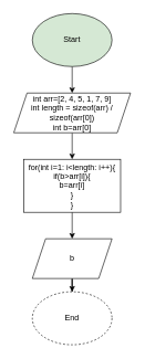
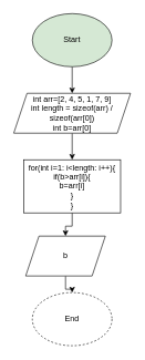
  <mxCell id="0" />
  <mxCell id="1" parent="0" />
  <mxCell id="2" style="edgeStyle=orthogonalEdgeStyle;rounded=0;orthogonalLoop=1;jettySize=auto;html=1;entryX=0.5;entryY=0;entryDx=0;entryDy=0;" edge="1" parent="1" source="3" target="5"><mxGeometry relative="1" as="geometry" /></mxCell>
  <mxCell id="3" value="Start" style="ellipse;whiteSpace=wrap;html=1;fillColor=#d5e8d4;" vertex="1" parent="1"><mxGeometry x="48" y="20" width="120" height="80" as="geometry" /></mxCell>
  <mxCell id="4" style="edgeStyle=orthogonalEdgeStyle;rounded=0;orthogonalLoop=1;jettySize=auto;html=1;entryX=0.5;entryY=0;entryDx=0;entryDy=0;" edge="1" parent="1" source="5" target="7"><mxGeometry relative="1" as="geometry" /></mxCell>
  <mxCell id="5" value="int arr=[2, 4, 5, 1, 7, 9]&lt;div&gt;&lt;span class=&quot;hljs-type&quot;&gt;int&lt;/span&gt; length = &lt;span class=&quot;hljs-keyword&quot;&gt;sizeof&lt;/span&gt;(arr) / &lt;span class=&quot;hljs-keyword&quot;&gt;sizeof&lt;/span&gt;(arr[&lt;span class=&quot;hljs-number&quot;&gt;0&lt;/span&gt;])&lt;/div&gt;&lt;div&gt;int b=arr[0]&lt;/div&gt;" style="shape=parallelogram;perimeter=parallelogramPerimeter;whiteSpace=wrap;html=1;fixedSize=1;" vertex="1" parent="1"><mxGeometry x="20" y="140" width="176" height="60" as="geometry" /></mxCell>
  <mxCell id="6" style="edgeStyle=orthogonalEdgeStyle;rounded=0;orthogonalLoop=1;jettySize=auto;html=1;entryX=0.5;entryY=0;entryDx=0;entryDy=0;" edge="1" parent="1" source="7" target="9"><mxGeometry relative="1" as="geometry" /></mxCell>
  <mxCell id="7" value="for(int i=1: i&amp;lt;length: i++){&lt;br&gt;if(b&amp;gt;arr[i]){&lt;br&gt;b=arr[i]&lt;br&gt;}&lt;br&gt;}" style="rounded=0;whiteSpace=wrap;html=1;" vertex="1" parent="1"><mxGeometry x="35" y="240" width="146" height="80" as="geometry" /></mxCell>
  <mxCell id="8" style="edgeStyle=orthogonalEdgeStyle;rounded=0;orthogonalLoop=1;jettySize=auto;html=1;" edge="1" parent="1" source="9" target="10"><mxGeometry relative="1" as="geometry" /></mxCell>
- <mxCell id="9" value="b" style="shape=parallelogram;perimeter=parallelogramPerimeter;whiteSpace=wrap;html=1;fixedSize=1;" vertex="1" parent="1"><mxGeometry x="48" y="360" width="120" height="60" as="geometry" /></mxCell>
+ <mxCell id="9" value="b" style="shape=parallelogram;perimeter=parallelogramPerimeter;whiteSpace=wrap;html=1;fixedSize=1;" vertex="1" parent="1"><mxGeometry x="38" y="355" width="120" height="60" as="geometry" /></mxCell>
  <mxCell id="10" value="End" style="ellipse;whiteSpace=wrap;html=1;dashed=1;" vertex="1" parent="1"><mxGeometry x="48" y="440" width="120" height="80" as="geometry" /></mxCell>
